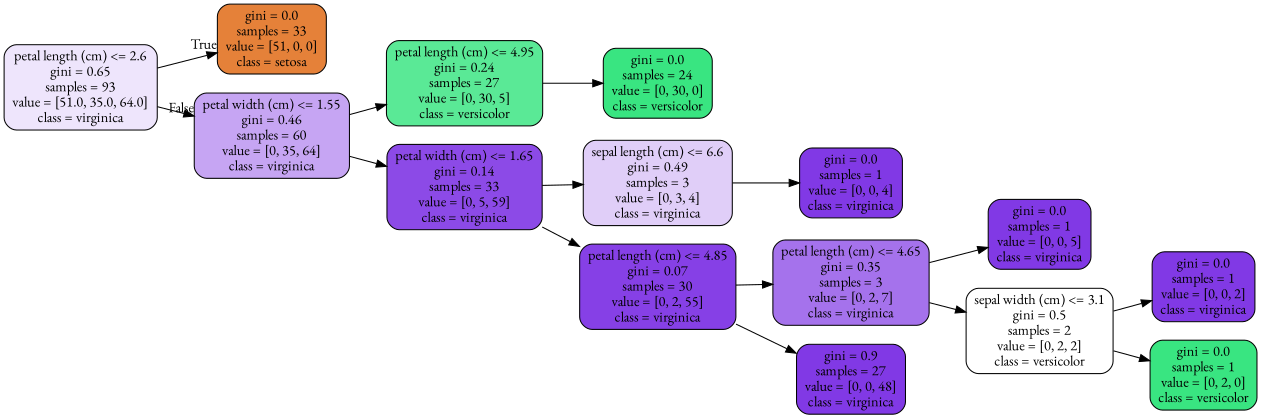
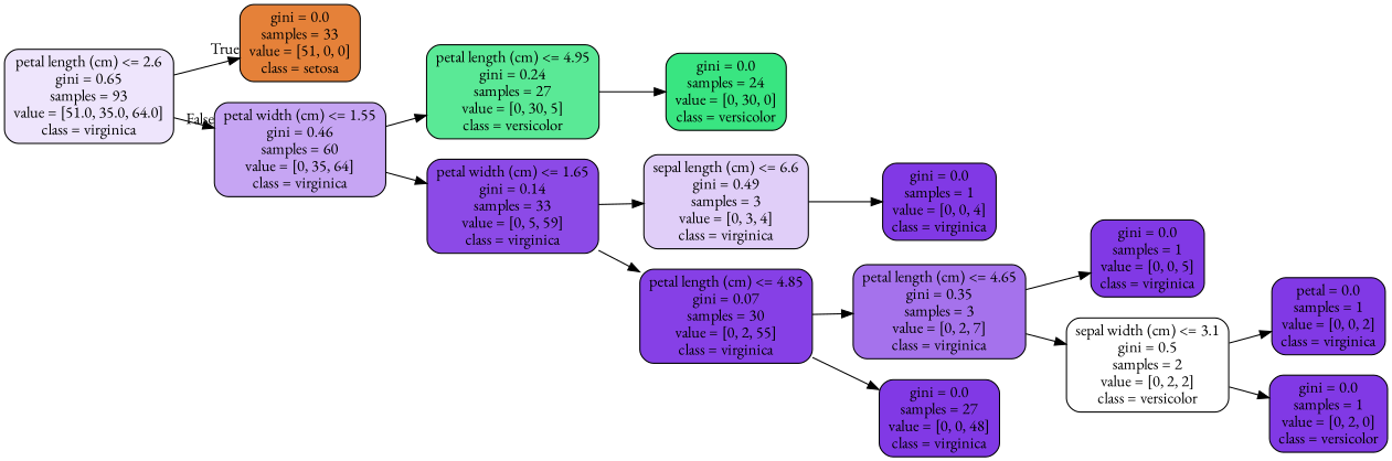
  digraph {
    fontname="EB Garamond"
    rankdir=LR
    node [color=black fillcolor="#8139e5" fontname="EB Garamond" shape=box style="filled, rounded"]
    edge [fontname="EB Garamond"]
    n1 [fillcolor="#eee5fc" label="petal length (cm) <= 2.6\ngini = 0.65\nsamples = 93\nvalue = [51.0, 35.0, 64.0]\nclass = virginica"]
    n2 [fillcolor="#e58139" label="gini = 0.0\nsamples = 33\nvalue = [51, 0, 0]\nclass = setosa"]
    n3 [fillcolor="#c6a5f3" label="petal width (cm) <= 1.55\ngini = 0.46\nsamples = 60\nvalue = [0, 35, 64]\nclass = virginica"]
    n4 [fillcolor="#5ae996" label="petal length (cm) <= 4.95\ngini = 0.24\nsamples = 27\nvalue = [0, 30, 5]\nclass = versicolor"]
    n5 [fillcolor="#8c4ae7" label="petal width (cm) <= 1.65\ngini = 0.14\nsamples = 33\nvalue = [0, 5, 59]\nclass = virginica"]
    n6 [fillcolor="#39e581" label="gini = 0.0\nsamples = 24\nvalue = [0, 30, 0]\nclass = versicolor"]
    n7 [fillcolor="#e0cef8" label="sepal length (cm) <= 6.6\ngini = 0.49\nsamples = 3\nvalue = [0, 3, 4]\nclass = virginica"]
    n8 [fillcolor="#8640e6" label="petal length (cm) <= 4.85\ngini = 0.07\nsamples = 30\nvalue = [0, 2, 55]\nclass = virginica"]
    n9 [label="gini = 0.0\nsamples = 1\nvalue = [0, 0, 4]\nclass = virginica"]
    n10 [fillcolor="#a572ec" label="petal length (cm) <= 4.65\ngini = 0.35\nsamples = 3\nvalue = [0, 2, 7]\nclass = virginica"]
-   n11 [label="gini = 0.9\nsamples = 27\nvalue = [0, 0, 48]\nclass = virginica"]
+   n11 [label="gini = 0.0\nsamples = 27\nvalue = [0, 0, 48]\nclass = virginica"]
    n12 [label="gini = 0.0\nsamples = 1\nvalue = [0, 0, 5]\nclass = virginica"]
    n13 [fillcolor="#ffffff" label="sepal width (cm) <= 3.1\ngini = 0.5\nsamples = 2\nvalue = [0, 2, 2]\nclass = versicolor"]
-   n14 [label="gini = 0.0\nsamples = 1\nvalue = [0, 0, 2]\nclass = virginica"]
-   n15 [fillcolor="#39e581" label="gini = 0.0\nsamples = 1\nvalue = [0, 2, 0]\nclass = versicolor"]
+   n14 [label="petal = 0.0\nsamples = 1\nvalue = [0, 0, 2]\nclass = virginica"]
+   n15 [label="gini = 0.0\nsamples = 1\nvalue = [0, 2, 0]\nclass = versicolor"]
    n1 -> n2 [headlabel=True labelangle=45 labeldistance=2.5]
    n1 -> n3 [headlabel=False labelangle=-45 labeldistance=2.5]
    n3 -> n4
    n3 -> n5
    n4 -> n6
    n5 -> n7
    n5 -> n8
    n7 -> n9
    n8 -> n10
    n8 -> n11
    n10 -> n12
    n10 -> n13
    n13 -> n14
    n13 -> n15
  }
